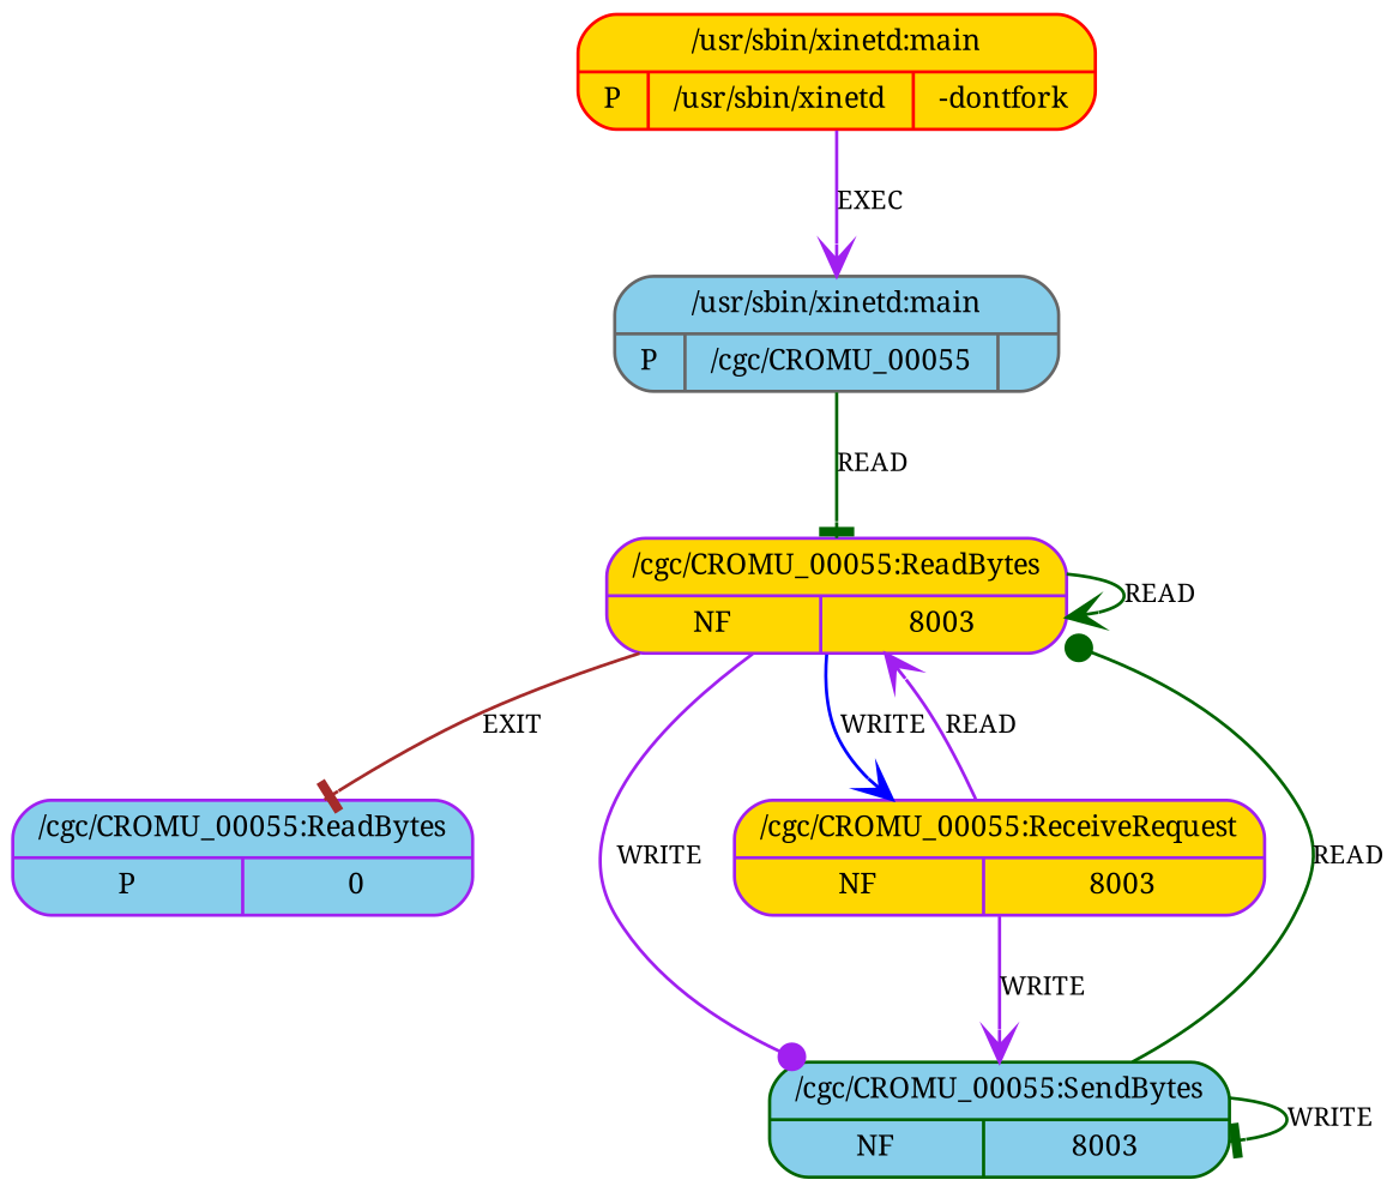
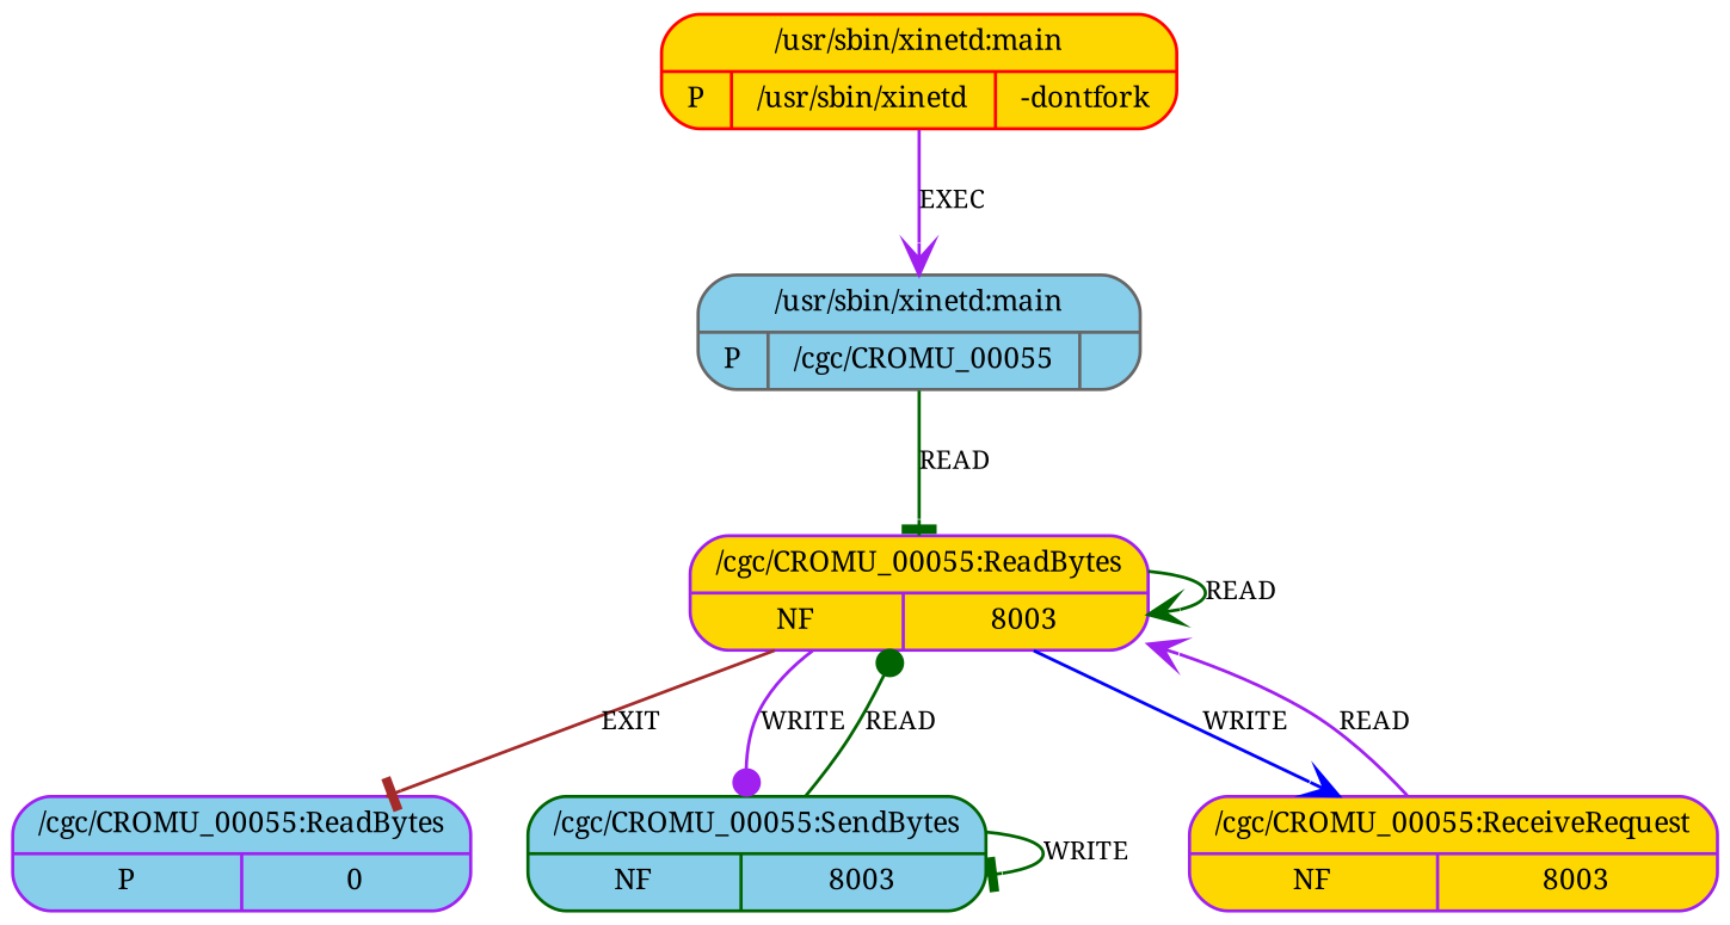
  digraph {
    fontname="Noto Serif"
    node [fontsize=9 shape=Mrecord style=filled fillcolor=gold color=purple fontname="Noto Serif"]
    edge [fontsize=8 color=darkgreen arrowhead=vee fontname="Noto Serif"]
    n1 [label="{{/cgc/CROMU_00055:ReadBytes}|{NF|8003}}"]
    n2 [label="{{/cgc/CROMU_00055:ReadBytes}|{P|0}}" fillcolor=skyblue]
    n3 [label="{{/cgc/CROMU_00055:SendBytes}|{NF|8003}}" fillcolor=skyblue color=darkgreen]
    n4 [label="{{/cgc/CROMU_00055:ReceiveRequest}|{NF|8003}}"]
    n5 [label="{{/usr/sbin/xinetd:main}|{P|/usr/sbin/xinetd|-dontfork}}" color=red]
    n6 [label="{{/usr/sbin/xinetd:main}|{P|/cgc/CROMU_00055|}}" fillcolor=skyblue color=gray40]
    n1 -> n1 [label=READ]
    n1 -> n2 [label=EXIT color=brown arrowhead=tee]
    n1 -> n3 [label=WRITE color=purple arrowhead=dot]
    n1 -> n4 [label=WRITE color=blue]
    n3 -> n1 [label=READ arrowhead=dot]
    n3 -> n3 [label=WRITE arrowhead=tee]
    n4 -> n1 [label=READ color=purple]
-   n4 -> n3 [label=WRITE color=purple]
    n5 -> n6 [label=EXEC color=purple]
    n6 -> n1 [label=READ arrowhead=tee]
  }
